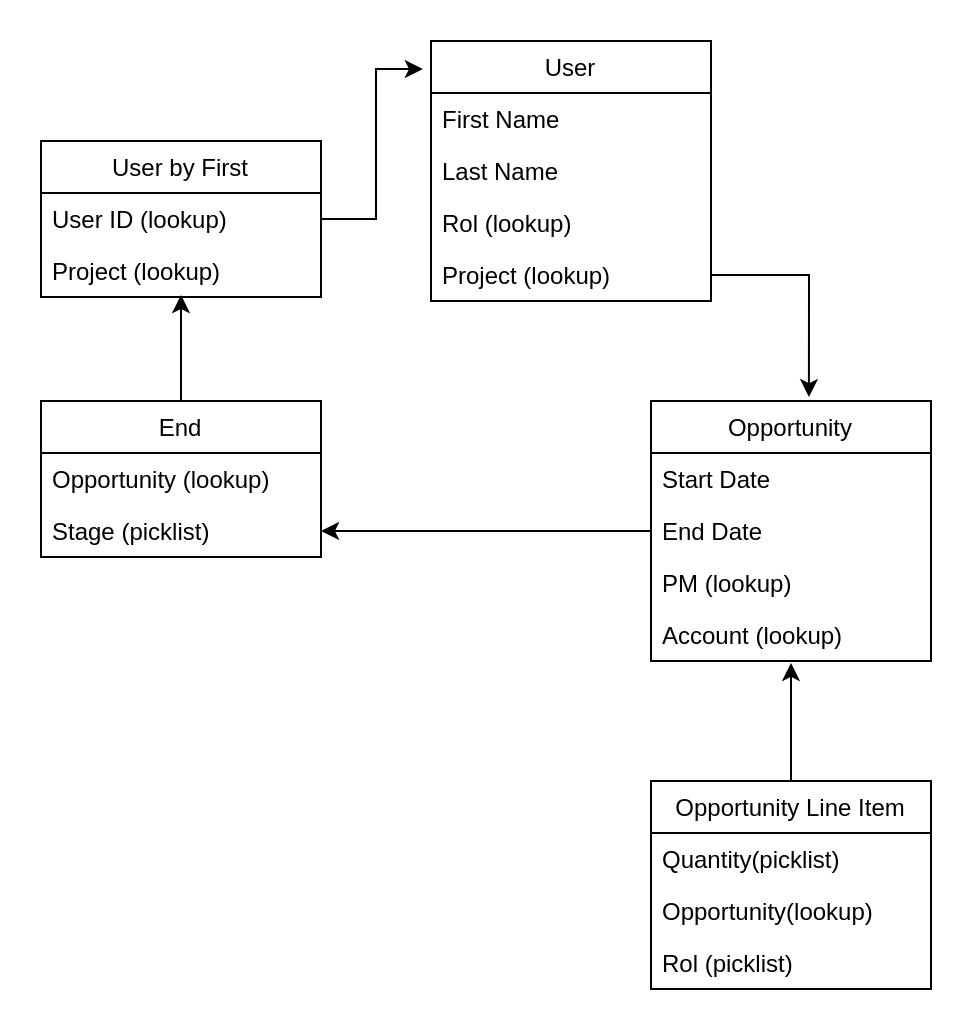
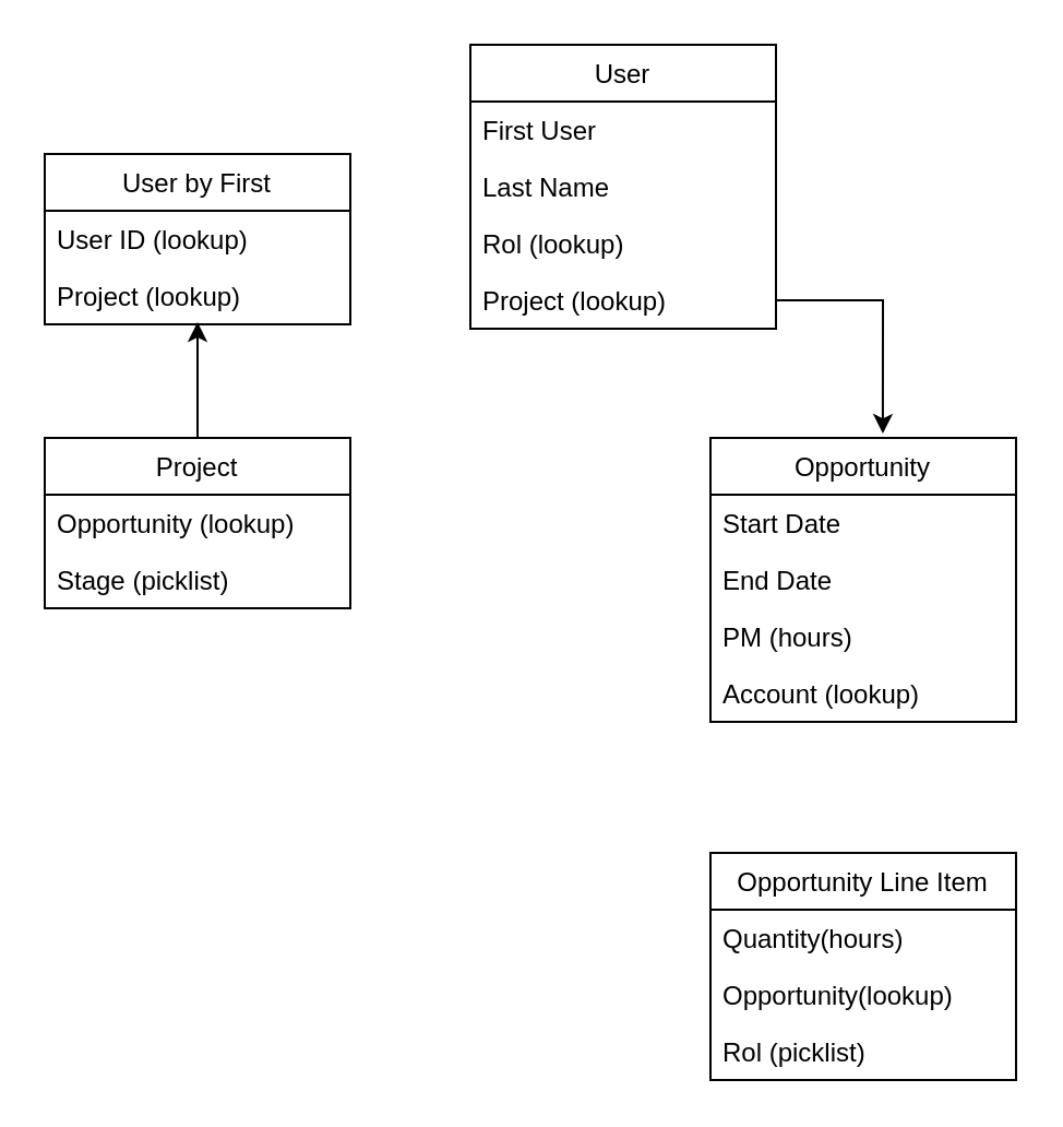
  <mxCell id="0" />
  <mxCell id="1" parent="0" />
  <mxCell id="2" style="edgeStyle=orthogonalEdgeStyle;rounded=0;orthogonalLoop=1;jettySize=auto;html=1;exitX=0.5;exitY=0;exitDx=0;exitDy=0;entryX=0.5;entryY=0.962;entryDx=0;entryDy=0;entryPerimeter=0;" edge="1" parent="1" source="3" target="25"><mxGeometry relative="1" as="geometry" /></mxCell>
- <mxCell id="3" value="End" style="swimlane;fontStyle=0;childLayout=stackLayout;horizontal=1;startSize=26;horizontalStack=0;resizeParent=1;resizeParentMax=0;resizeLast=0;collapsible=1;marginBottom=0;" parent="1" vertex="1"><mxGeometry x="20" y="200" width="140" height="78" as="geometry" /></mxCell>
+ <mxCell id="3" value="Project" style="swimlane;fontStyle=0;childLayout=stackLayout;horizontal=1;startSize=26;horizontalStack=0;resizeParent=1;resizeParentMax=0;resizeLast=0;collapsible=1;marginBottom=0;" parent="1" vertex="1"><mxGeometry x="20" y="200" width="140" height="78" as="geometry" /></mxCell>
  <mxCell id="4" value="Opportunity (lookup)" style="text;strokeColor=none;fillColor=none;align=left;verticalAlign=top;spacingLeft=4;spacingRight=4;overflow=hidden;rotatable=0;points=[[0,0.5],[1,0.5]];portConstraint=eastwest;" parent="3" vertex="1"><mxGeometry y="26" width="140" height="26" as="geometry" /></mxCell>
  <mxCell id="5" value="Stage (picklist)" style="text;strokeColor=none;fillColor=none;align=left;verticalAlign=top;spacingLeft=4;spacingRight=4;overflow=hidden;rotatable=0;points=[[0,0.5],[1,0.5]];portConstraint=eastwest;" parent="3" vertex="1"><mxGeometry y="52" width="140" height="26" as="geometry" /></mxCell>
  <mxCell id="6" value="User" style="swimlane;fontStyle=0;childLayout=stackLayout;horizontal=1;startSize=26;horizontalStack=0;resizeParent=1;resizeParentMax=0;resizeLast=0;collapsible=1;marginBottom=0;" parent="1" vertex="1"><mxGeometry x="215" y="20" width="140" height="130" as="geometry" /></mxCell>
- <mxCell id="7" value="First Name" style="text;strokeColor=none;fillColor=none;align=left;verticalAlign=top;spacingLeft=4;spacingRight=4;overflow=hidden;rotatable=0;points=[[0,0.5],[1,0.5]];portConstraint=eastwest;" parent="6" vertex="1"><mxGeometry y="26" width="140" height="26" as="geometry" /></mxCell>
+ <mxCell id="7" value="First User" style="text;strokeColor=none;fillColor=none;align=left;verticalAlign=top;spacingLeft=4;spacingRight=4;overflow=hidden;rotatable=0;points=[[0,0.5],[1,0.5]];portConstraint=eastwest;" parent="6" vertex="1"><mxGeometry y="26" width="140" height="26" as="geometry" /></mxCell>
  <mxCell id="8" value="Last Name" style="text;strokeColor=none;fillColor=none;align=left;verticalAlign=top;spacingLeft=4;spacingRight=4;overflow=hidden;rotatable=0;points=[[0,0.5],[1,0.5]];portConstraint=eastwest;" parent="6" vertex="1"><mxGeometry y="52" width="140" height="26" as="geometry" /></mxCell>
  <mxCell id="9" value="Rol (lookup)" style="text;strokeColor=none;fillColor=none;align=left;verticalAlign=top;spacingLeft=4;spacingRight=4;overflow=hidden;rotatable=0;points=[[0,0.5],[1,0.5]];portConstraint=eastwest;" parent="6" vertex="1"><mxGeometry y="78" width="140" height="26" as="geometry" /></mxCell>
  <mxCell id="10" value="Project (lookup)" style="text;strokeColor=none;fillColor=none;align=left;verticalAlign=top;spacingLeft=4;spacingRight=4;overflow=hidden;rotatable=0;points=[[0,0.5],[1,0.5]];portConstraint=eastwest;" parent="6" vertex="1"><mxGeometry y="104" width="140" height="26" as="geometry" /></mxCell>
  <mxCell id="11" value="Opportunity" style="swimlane;fontStyle=0;childLayout=stackLayout;horizontal=1;startSize=26;horizontalStack=0;resizeParent=1;resizeParentMax=0;resizeLast=0;collapsible=1;marginBottom=0;" parent="1" vertex="1"><mxGeometry x="325" y="200" width="140" height="130" as="geometry" /></mxCell>
  <mxCell id="12" value="Start Date" style="text;strokeColor=none;fillColor=none;align=left;verticalAlign=top;spacingLeft=4;spacingRight=4;overflow=hidden;rotatable=0;points=[[0,0.5],[1,0.5]];portConstraint=eastwest;" parent="11" vertex="1"><mxGeometry y="26" width="140" height="26" as="geometry" /></mxCell>
  <mxCell id="13" value="End Date" style="text;strokeColor=none;fillColor=none;align=left;verticalAlign=top;spacingLeft=4;spacingRight=4;overflow=hidden;rotatable=0;points=[[0,0.5],[1,0.5]];portConstraint=eastwest;" parent="11" vertex="1"><mxGeometry y="52" width="140" height="26" as="geometry" /></mxCell>
- <mxCell id="14" value="PM (lookup)" style="text;strokeColor=none;fillColor=none;align=left;verticalAlign=top;spacingLeft=4;spacingRight=4;overflow=hidden;rotatable=0;points=[[0,0.5],[1,0.5]];portConstraint=eastwest;" parent="11" vertex="1"><mxGeometry y="78" width="140" height="26" as="geometry" /></mxCell>
+ <mxCell id="14" value="PM (hours)" style="text;strokeColor=none;fillColor=none;align=left;verticalAlign=top;spacingLeft=4;spacingRight=4;overflow=hidden;rotatable=0;points=[[0,0.5],[1,0.5]];portConstraint=eastwest;" parent="11" vertex="1"><mxGeometry y="78" width="140" height="26" as="geometry" /></mxCell>
  <mxCell id="15" value="Account (lookup)" style="text;strokeColor=none;fillColor=none;align=left;verticalAlign=top;spacingLeft=4;spacingRight=4;overflow=hidden;rotatable=0;points=[[0,0.5],[1,0.5]];portConstraint=eastwest;" parent="11" vertex="1"><mxGeometry y="104" width="140" height="26" as="geometry" /></mxCell>
- <mxCell id="16" style="edgeStyle=orthogonalEdgeStyle;rounded=0;orthogonalLoop=1;jettySize=auto;html=1;exitX=0.5;exitY=0;exitDx=0;exitDy=0;entryX=0.5;entryY=1.038;entryDx=0;entryDy=0;entryPerimeter=0;" parent="1" source="17" target="15" edge="1"><mxGeometry relative="1" as="geometry" /></mxCell>
  <mxCell id="17" value="Opportunity Line Item" style="swimlane;fontStyle=0;childLayout=stackLayout;horizontal=1;startSize=26;horizontalStack=0;resizeParent=1;resizeParentMax=0;resizeLast=0;collapsible=1;marginBottom=0;" parent="1" vertex="1"><mxGeometry x="325" y="390" width="140" height="104" as="geometry" /></mxCell>
- <mxCell id="18" value="Quantity(picklist)" style="text;strokeColor=none;fillColor=none;align=left;verticalAlign=top;spacingLeft=4;spacingRight=4;overflow=hidden;rotatable=0;points=[[0,0.5],[1,0.5]];portConstraint=eastwest;" parent="17" vertex="1"><mxGeometry y="26" width="140" height="26" as="geometry" /></mxCell>
+ <mxCell id="18" value="Quantity(hours)" style="text;strokeColor=none;fillColor=none;align=left;verticalAlign=top;spacingLeft=4;spacingRight=4;overflow=hidden;rotatable=0;points=[[0,0.5],[1,0.5]];portConstraint=eastwest;" parent="17" vertex="1"><mxGeometry y="26" width="140" height="26" as="geometry" /></mxCell>
  <mxCell id="19" value="Opportunity(lookup)" style="text;strokeColor=none;fillColor=none;align=left;verticalAlign=top;spacingLeft=4;spacingRight=4;overflow=hidden;rotatable=0;points=[[0,0.5],[1,0.5]];portConstraint=eastwest;" parent="17" vertex="1"><mxGeometry y="52" width="140" height="26" as="geometry" /></mxCell>
  <mxCell id="20" value="Rol (picklist)" style="text;strokeColor=none;fillColor=none;align=left;verticalAlign=top;spacingLeft=4;spacingRight=4;overflow=hidden;rotatable=0;points=[[0,0.5],[1,0.5]];portConstraint=eastwest;" parent="17" vertex="1"><mxGeometry y="78" width="140" height="26" as="geometry" /></mxCell>
- <mxCell id="21" style="edgeStyle=orthogonalEdgeStyle;rounded=0;orthogonalLoop=1;jettySize=auto;html=1;exitX=0;exitY=0.5;exitDx=0;exitDy=0;entryX=1;entryY=0.5;entryDx=0;entryDy=0;" parent="1" source="13" edge="1" target="5"><mxGeometry relative="1" as="geometry"><mxPoint x="225" y="265" as="targetPoint" /></mxGeometry></mxCell>
  <mxCell id="22" style="edgeStyle=orthogonalEdgeStyle;rounded=0;orthogonalLoop=1;jettySize=auto;html=1;exitX=1;exitY=0.5;exitDx=0;exitDy=0;entryX=0.564;entryY=-0.015;entryDx=0;entryDy=0;entryPerimeter=0;" parent="1" source="10" target="11" edge="1"><mxGeometry relative="1" as="geometry" /></mxCell>
  <mxCell id="23" value="User by First" style="swimlane;fontStyle=0;childLayout=stackLayout;horizontal=1;startSize=26;horizontalStack=0;resizeParent=1;resizeParentMax=0;resizeLast=0;collapsible=1;marginBottom=0;" vertex="1" parent="1"><mxGeometry x="20" y="70" width="140" height="78" as="geometry" /></mxCell>
  <mxCell id="24" value="User ID (lookup)" style="text;strokeColor=none;fillColor=none;align=left;verticalAlign=top;spacingLeft=4;spacingRight=4;overflow=hidden;rotatable=0;points=[[0,0.5],[1,0.5]];portConstraint=eastwest;" vertex="1" parent="23"><mxGeometry y="26" width="140" height="26" as="geometry" /></mxCell>
  <mxCell id="25" value="Project (lookup)" style="text;strokeColor=none;fillColor=none;align=left;verticalAlign=top;spacingLeft=4;spacingRight=4;overflow=hidden;rotatable=0;points=[[0,0.5],[1,0.5]];portConstraint=eastwest;" vertex="1" parent="23"><mxGeometry y="52" width="140" height="26" as="geometry" /></mxCell>
- <mxCell id="26" style="edgeStyle=orthogonalEdgeStyle;rounded=0;orthogonalLoop=1;jettySize=auto;html=1;exitX=1;exitY=0.5;exitDx=0;exitDy=0;entryX=-0.029;entryY=0.108;entryDx=0;entryDy=0;entryPerimeter=0;" edge="1" parent="1" source="24" target="6"><mxGeometry relative="1" as="geometry" /></mxCell>
